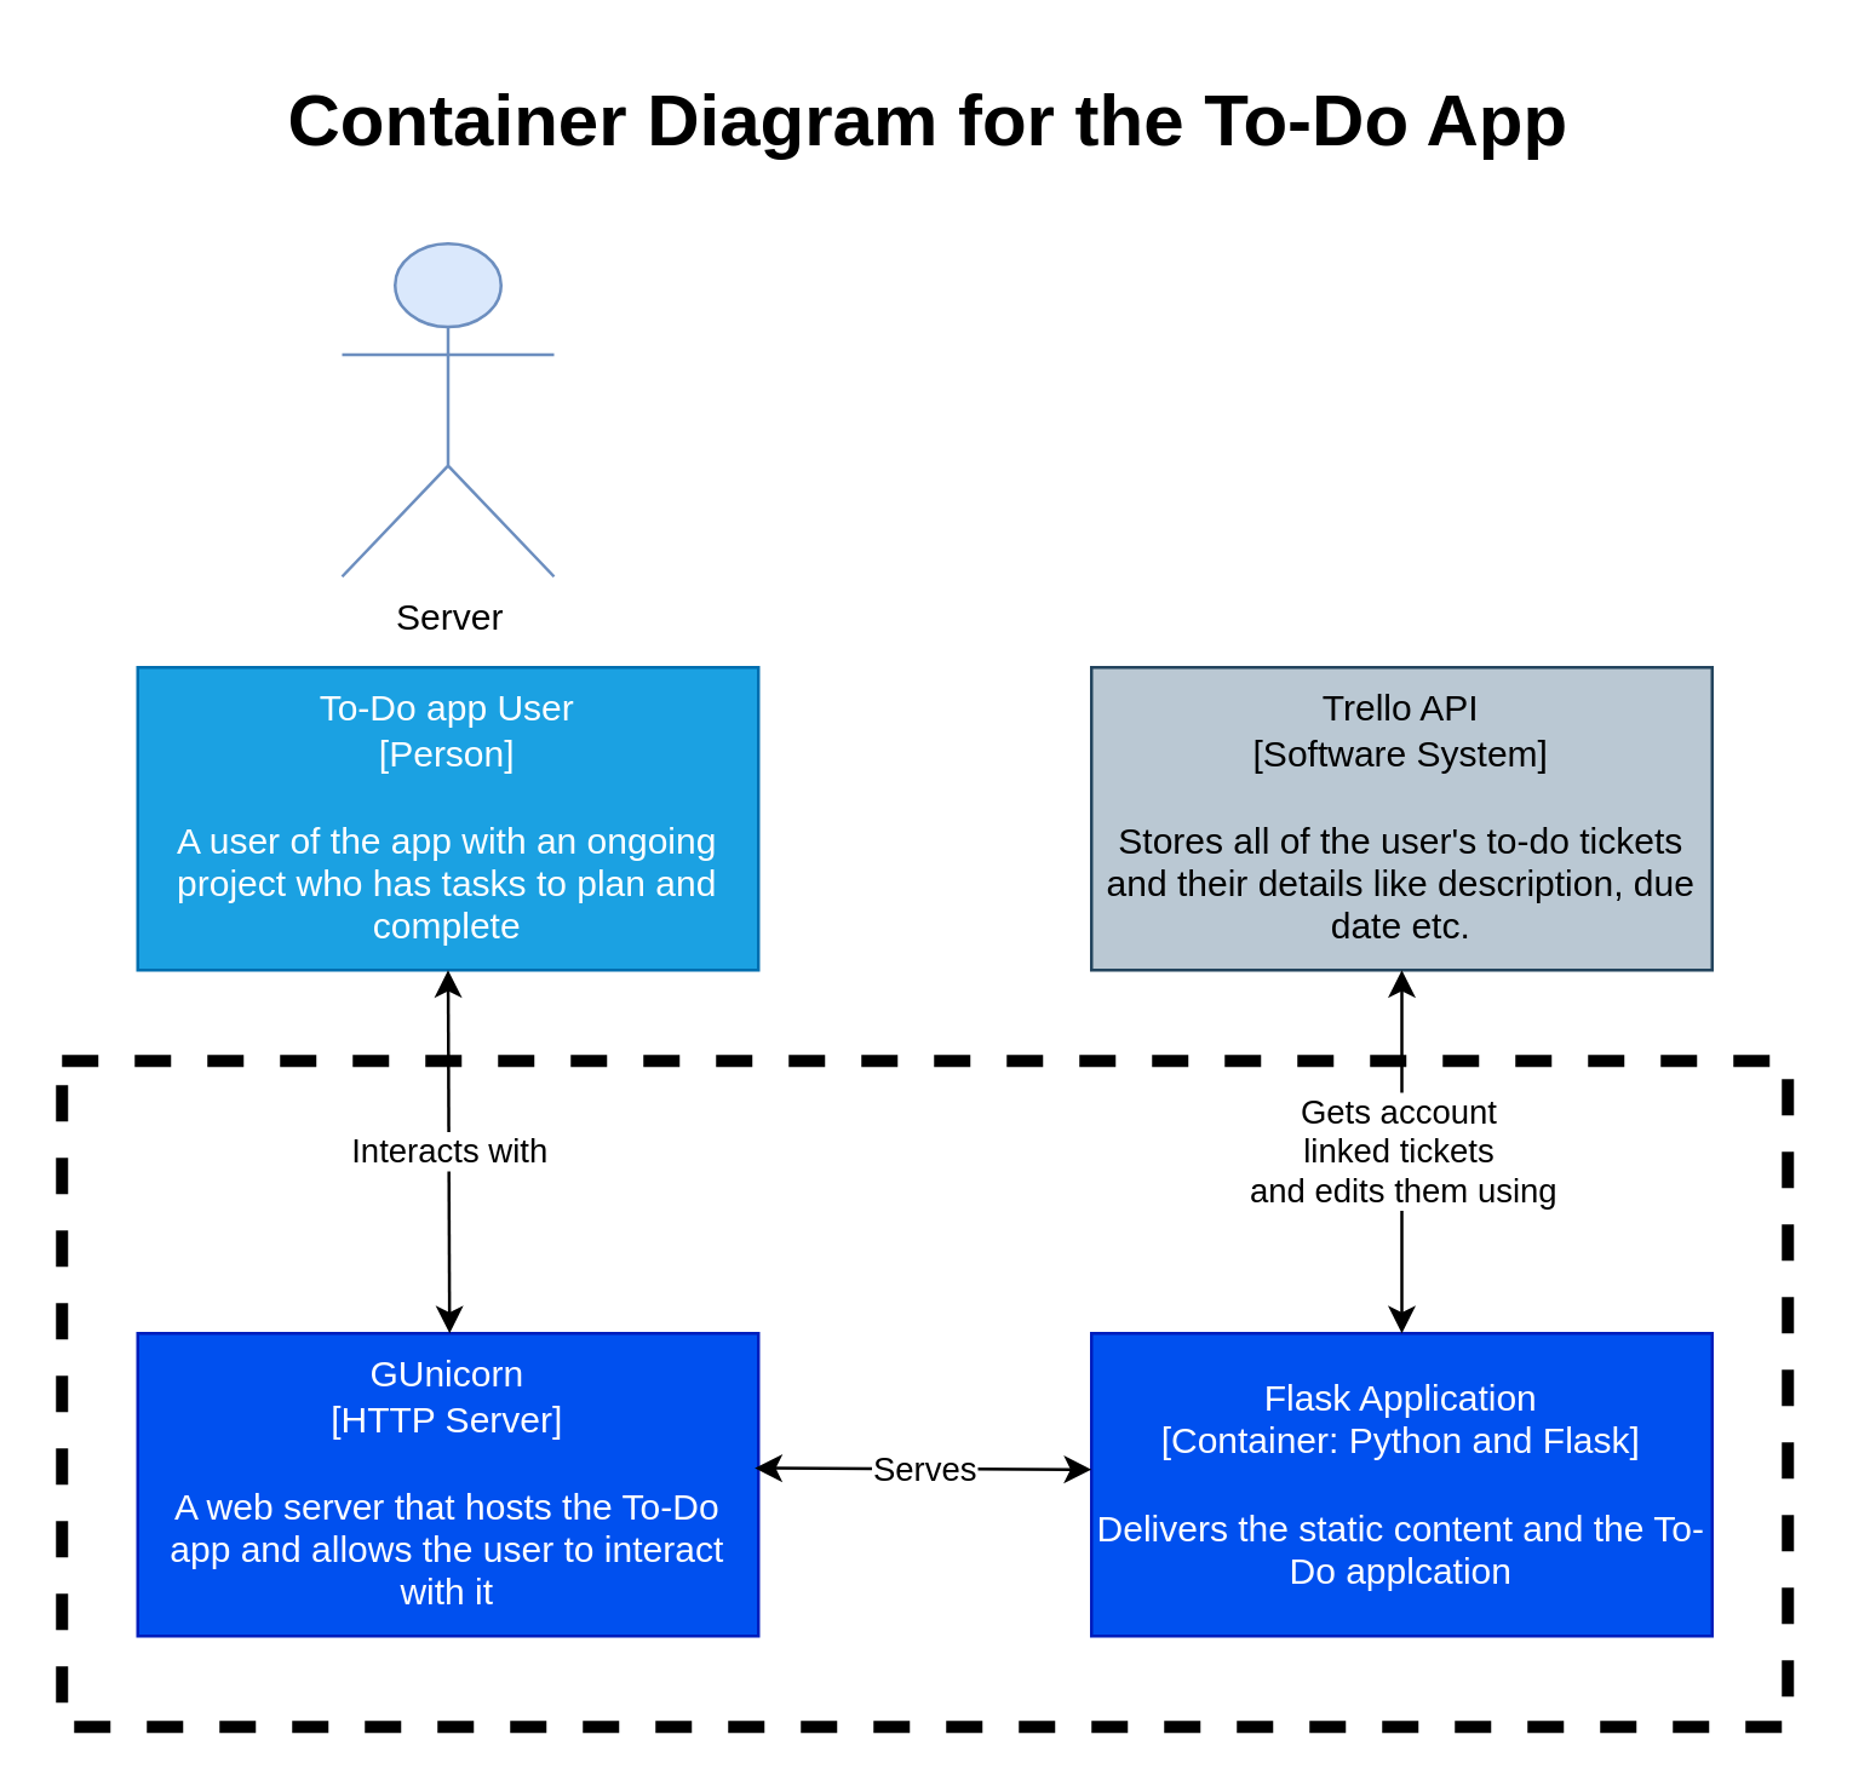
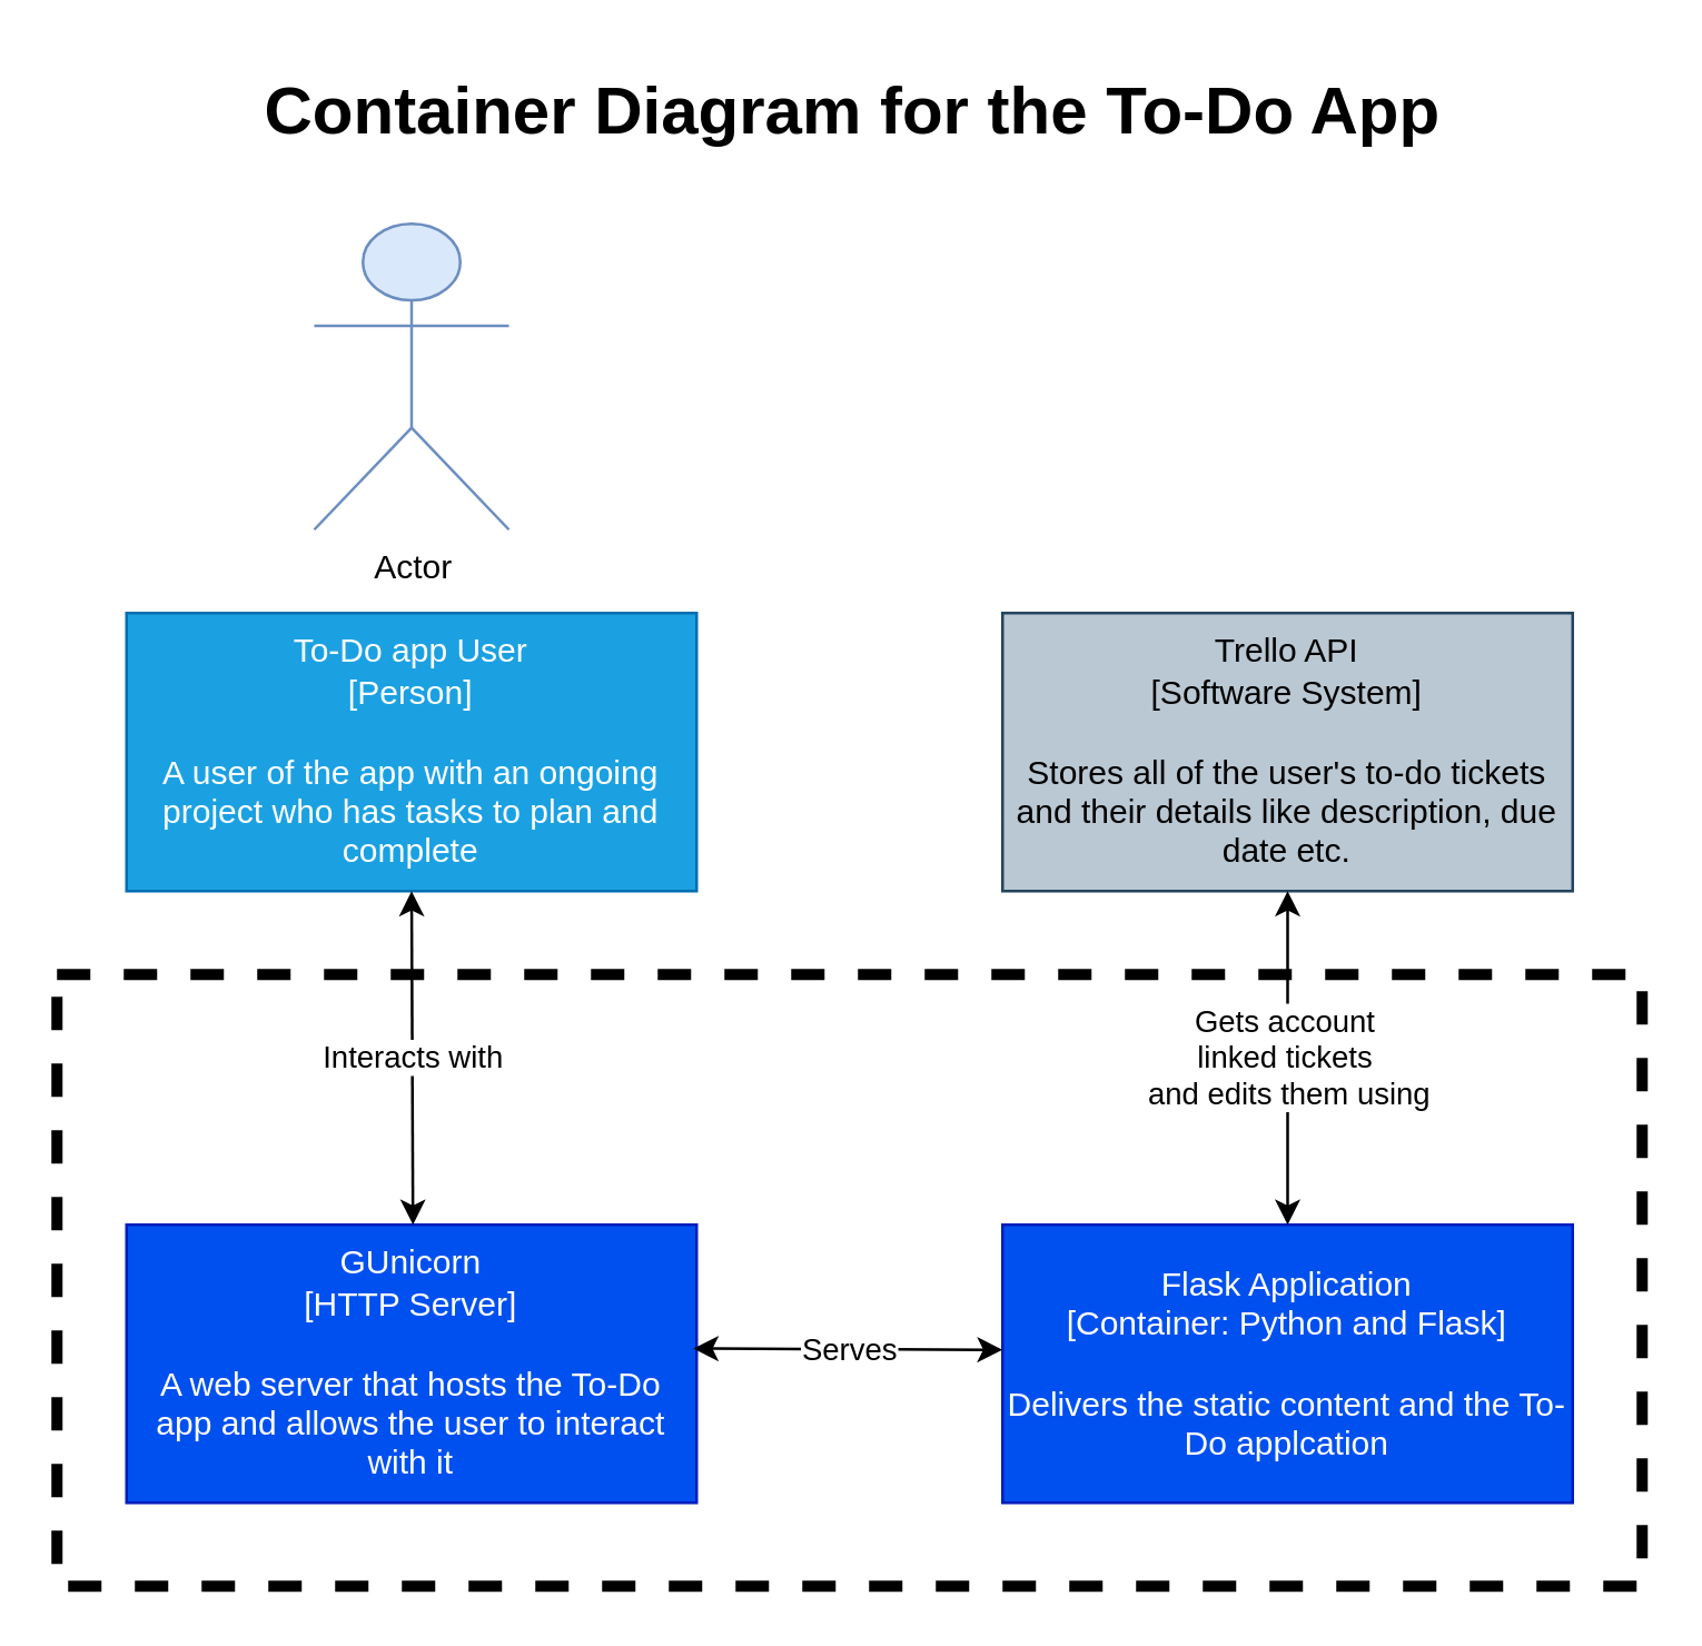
  <mxCell id="0" />
  <mxCell id="1" parent="0" />
  <mxCell id="2" value="" style="rounded=0;whiteSpace=wrap;html=1;fillColor=none;dashed=1;strokeWidth=4;" vertex="1" parent="1"><mxGeometry x="20" y="350" width="570" height="220" as="geometry" /></mxCell>
- <mxCell id="3" value="Server" style="shape=umlActor;verticalLabelPosition=bottom;verticalAlign=top;html=1;outlineConnect=0;fillColor=#dae8fc;strokeColor=#6c8ebf;" vertex="1" parent="1"><mxGeometry x="112.5" y="80" width="70" height="110" as="geometry" /></mxCell>
+ <mxCell id="3" value="Actor" style="shape=umlActor;verticalLabelPosition=bottom;verticalAlign=top;html=1;outlineConnect=0;fillColor=#dae8fc;strokeColor=#6c8ebf;" vertex="1" parent="1"><mxGeometry x="112.5" y="80" width="70" height="110" as="geometry" /></mxCell>
  <mxCell id="4" value="To-Do app User&lt;br&gt;[Person]&lt;br&gt;&lt;br&gt;A user of the app with an ongoing project who has tasks to plan and complete" style="text;html=1;strokeColor=#006EAF;fillColor=#1ba1e2;align=center;verticalAlign=middle;whiteSpace=wrap;rounded=0;fontColor=#ffffff;" vertex="1" parent="1"><mxGeometry x="45" y="220" width="205" height="100" as="geometry" /></mxCell>
  <mxCell id="5" value="&lt;h1&gt;Container Diagram for the To-Do App&lt;/h1&gt;" style="text;html=1;strokeColor=none;fillColor=none;spacing=5;spacingTop=-20;whiteSpace=wrap;overflow=hidden;rounded=0;" vertex="1" parent="1"><mxGeometry x="90" y="20" width="450" height="100" as="geometry" /></mxCell>
  <mxCell id="6" value="GUnicorn&lt;br&gt;[HTTP Server&lt;span style=&quot;font-size: 12px;&quot;&gt;]&lt;/span&gt;&lt;br&gt;&lt;br&gt;A web server that hosts the To-Do app and allows the user to interact with it" style="text;html=1;strokeColor=#001DBC;fillColor=#0050ef;align=center;verticalAlign=middle;whiteSpace=wrap;rounded=0;fontColor=#ffffff;" vertex="1" parent="1"><mxGeometry x="45" y="440" width="205" height="100" as="geometry" /></mxCell>
  <mxCell id="7" value="Flask Application&lt;br&gt;[Container: Python and Flask]&lt;br&gt;&lt;br&gt;Delivers the static content and the To-Do applcation" style="text;html=1;strokeColor=#001DBC;fillColor=#0050ef;align=center;verticalAlign=middle;whiteSpace=wrap;rounded=0;fontColor=#ffffff;" vertex="1" parent="1"><mxGeometry x="360" y="440" width="205" height="100" as="geometry" /></mxCell>
  <mxCell id="8" value="Serves" style="endArrow=classic;startArrow=classic;html=1;rounded=0;exitX=0.994;exitY=0.445;exitDx=0;exitDy=0;exitPerimeter=0;" edge="1" parent="1" source="6"><mxGeometry width="50" height="50" relative="1" as="geometry"><mxPoint x="95" y="470" as="sourcePoint" /><mxPoint x="360" y="485" as="targetPoint" /></mxGeometry></mxCell>
  <mxCell id="9" value="Trello API&lt;br&gt;[Software System]&lt;br&gt;&lt;br&gt;Stores all of the user's to-do tickets&lt;br&gt;and their details like description, due date etc." style="text;html=1;strokeColor=#23445d;fillColor=#bac8d3;align=center;verticalAlign=middle;whiteSpace=wrap;rounded=0;" vertex="1" parent="1"><mxGeometry x="360" y="220" width="205" height="100" as="geometry" /></mxCell>
  <mxCell id="10" value="Interacts with" style="endArrow=classic;startArrow=classic;html=1;rounded=0;entryX=0.5;entryY=1;entryDx=0;entryDy=0;" edge="1" parent="1" target="4"><mxGeometry width="50" height="50" relative="1" as="geometry"><mxPoint x="148" y="440" as="sourcePoint" /><mxPoint y="320" as="targetPoint" x="150" /><Array as="points" /></mxGeometry></mxCell>
  <mxCell id="11" value="Gets account&amp;nbsp;&lt;br&gt;linked tickets&amp;nbsp;&lt;br&gt;and edits them using" style="endArrow=classic;startArrow=classic;html=1;rounded=0;exitX=0.5;exitY=0;exitDx=0;exitDy=0;entryX=0.5;entryY=1;entryDx=0;entryDy=0;" edge="1" parent="1" source="7" target="9"><mxGeometry width="50" height="50" relative="1" as="geometry"><mxPoint x="290.005" y="435.3" as="sourcePoint" /><mxPoint x="470.03" y="320" as="targetPoint" /><Array as="points" /></mxGeometry></mxCell>
